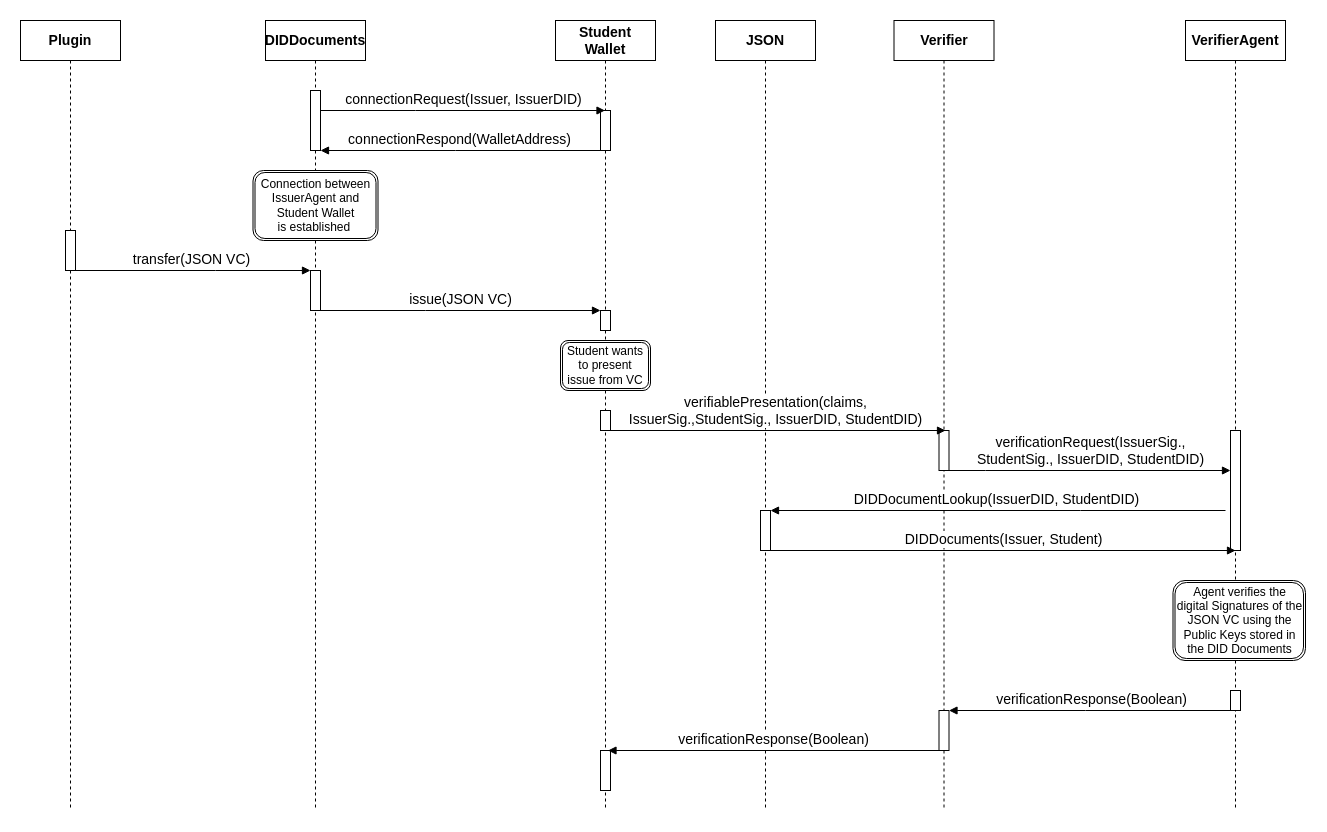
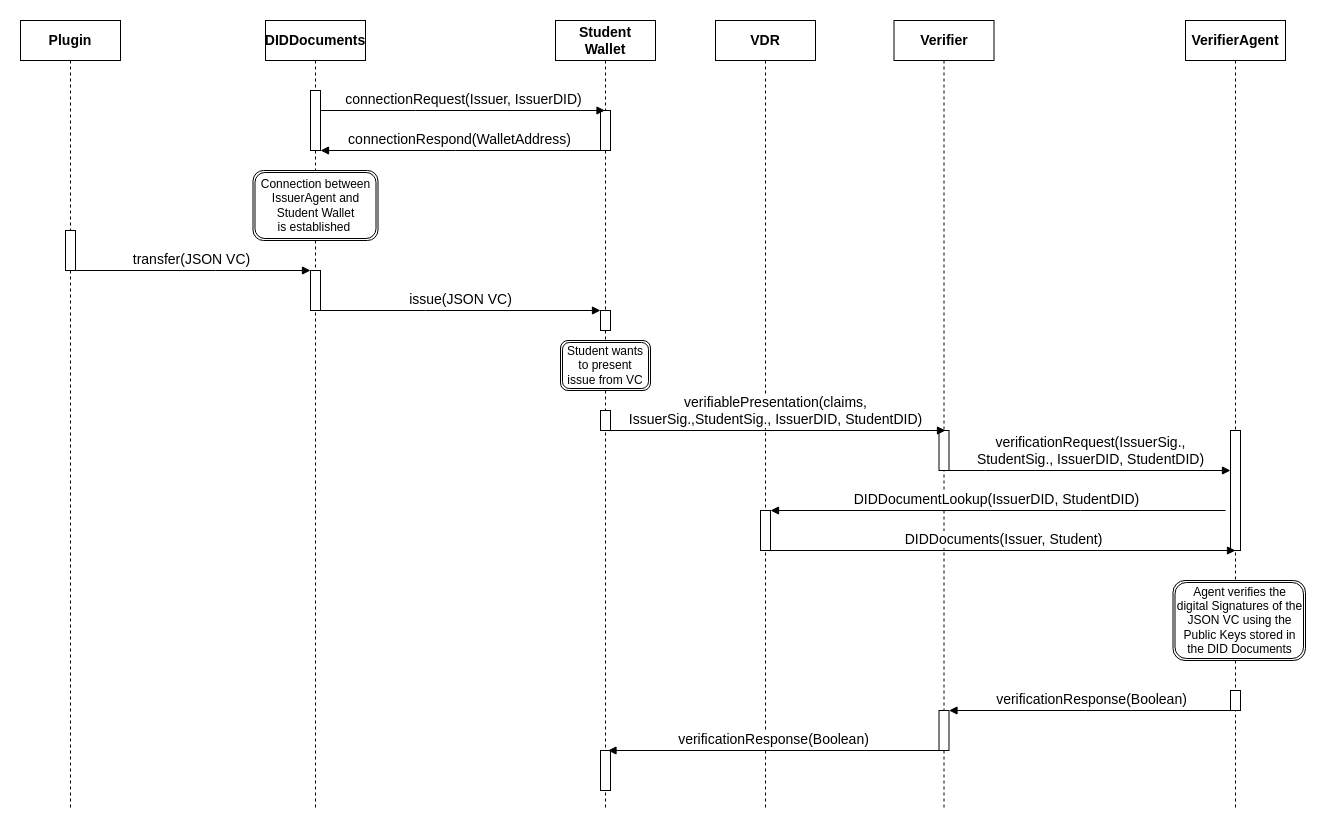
  <mxCell id="0" />
  <mxCell id="1" parent="0" />
  <mxCell id="2" value="&lt;font style=&quot;font-size: 14px;&quot;&gt;&lt;b&gt;Plugin&lt;/b&gt;&lt;/font&gt;" style="shape=umlLifeline;perimeter=lifelinePerimeter;whiteSpace=wrap;html=1;container=0;dropTarget=0;collapsible=0;recursiveResize=0;outlineConnect=0;portConstraint=eastwest;newEdgeStyle={&quot;edgeStyle&quot;:&quot;elbowEdgeStyle&quot;,&quot;elbow&quot;:&quot;vertical&quot;,&quot;curved&quot;:0,&quot;rounded&quot;:0};size=40;" parent="1" vertex="1"><mxGeometry x="20" y="20" width="100" height="790" as="geometry" /></mxCell>
  <mxCell id="3" value="" style="html=1;points=[];perimeter=orthogonalPerimeter;outlineConnect=0;targetShapes=umlLifeline;portConstraint=eastwest;newEdgeStyle={&quot;edgeStyle&quot;:&quot;elbowEdgeStyle&quot;,&quot;elbow&quot;:&quot;vertical&quot;,&quot;curved&quot;:0,&quot;rounded&quot;:0};" parent="2" vertex="1"><mxGeometry x="45" y="210" width="10" height="40" as="geometry" /></mxCell>
  <mxCell id="4" value="&lt;font style=&quot;font-size: 14px;&quot;&gt;&lt;b&gt;DIDDocuments&lt;/b&gt;&lt;/font&gt;" style="shape=umlLifeline;perimeter=lifelinePerimeter;whiteSpace=wrap;html=1;container=0;dropTarget=0;collapsible=0;recursiveResize=0;outlineConnect=0;portConstraint=eastwest;newEdgeStyle={&quot;edgeStyle&quot;:&quot;elbowEdgeStyle&quot;,&quot;elbow&quot;:&quot;vertical&quot;,&quot;curved&quot;:0,&quot;rounded&quot;:0};" parent="1" vertex="1"><mxGeometry x="265" y="20" width="100" height="790" as="geometry" /></mxCell>
  <mxCell id="5" value="" style="html=1;points=[];perimeter=orthogonalPerimeter;outlineConnect=0;targetShapes=umlLifeline;portConstraint=eastwest;newEdgeStyle={&quot;edgeStyle&quot;:&quot;elbowEdgeStyle&quot;,&quot;elbow&quot;:&quot;vertical&quot;,&quot;curved&quot;:0,&quot;rounded&quot;:0};" parent="4" vertex="1"><mxGeometry x="45" y="250" width="10" height="40" as="geometry" /></mxCell>
  <mxCell id="6" value="" style="html=1;points=[];perimeter=orthogonalPerimeter;outlineConnect=0;targetShapes=umlLifeline;portConstraint=eastwest;newEdgeStyle={&quot;edgeStyle&quot;:&quot;elbowEdgeStyle&quot;,&quot;elbow&quot;:&quot;vertical&quot;,&quot;curved&quot;:0,&quot;rounded&quot;:0};" vertex="1" parent="4"><mxGeometry x="45" y="70" width="10" height="60" as="geometry" /></mxCell>
  <mxCell id="7" value="&lt;font style=&quot;font-size: 14px;&quot;&gt;&lt;b&gt;Student&lt;br&gt;Wallet&lt;br&gt;&lt;/b&gt;&lt;/font&gt;" style="shape=umlLifeline;perimeter=lifelinePerimeter;whiteSpace=wrap;html=1;container=0;dropTarget=0;collapsible=0;recursiveResize=0;outlineConnect=0;portConstraint=eastwest;newEdgeStyle={&quot;edgeStyle&quot;:&quot;elbowEdgeStyle&quot;,&quot;elbow&quot;:&quot;vertical&quot;,&quot;curved&quot;:0,&quot;rounded&quot;:0};" parent="1" vertex="1"><mxGeometry x="555" y="20" width="100" height="790" as="geometry" /></mxCell>
  <mxCell id="8" value="" style="html=1;points=[];perimeter=orthogonalPerimeter;outlineConnect=0;targetShapes=umlLifeline;portConstraint=eastwest;newEdgeStyle={&quot;edgeStyle&quot;:&quot;elbowEdgeStyle&quot;,&quot;elbow&quot;:&quot;vertical&quot;,&quot;curved&quot;:0,&quot;rounded&quot;:0};" parent="7" vertex="1"><mxGeometry x="45" y="290" width="10" height="20" as="geometry" /></mxCell>
  <mxCell id="9" value="" style="html=1;points=[];perimeter=orthogonalPerimeter;outlineConnect=0;targetShapes=umlLifeline;portConstraint=eastwest;newEdgeStyle={&quot;edgeStyle&quot;:&quot;elbowEdgeStyle&quot;,&quot;elbow&quot;:&quot;vertical&quot;,&quot;curved&quot;:0,&quot;rounded&quot;:0};" vertex="1" parent="7"><mxGeometry x="45" y="90" width="10" height="40" as="geometry" /></mxCell>
  <mxCell id="10" value="" style="html=1;points=[];perimeter=orthogonalPerimeter;outlineConnect=0;targetShapes=umlLifeline;portConstraint=eastwest;newEdgeStyle={&quot;edgeStyle&quot;:&quot;elbowEdgeStyle&quot;,&quot;elbow&quot;:&quot;vertical&quot;,&quot;curved&quot;:0,&quot;rounded&quot;:0};" vertex="1" parent="7"><mxGeometry x="45" y="390" width="10" height="20" as="geometry" /></mxCell>
  <mxCell id="11" value="" style="html=1;points=[];perimeter=orthogonalPerimeter;outlineConnect=0;targetShapes=umlLifeline;portConstraint=eastwest;newEdgeStyle={&quot;edgeStyle&quot;:&quot;elbowEdgeStyle&quot;,&quot;elbow&quot;:&quot;vertical&quot;,&quot;curved&quot;:0,&quot;rounded&quot;:0};" vertex="1" parent="7"><mxGeometry x="45" y="730" width="10" height="40" as="geometry" /></mxCell>
  <mxCell id="12" value="&lt;font style=&quot;font-size: 14px;&quot;&gt;&lt;b&gt;Verifier&lt;/b&gt;&lt;/font&gt;" style="shape=umlLifeline;perimeter=lifelinePerimeter;whiteSpace=wrap;html=1;container=0;dropTarget=0;collapsible=0;recursiveResize=0;outlineConnect=0;portConstraint=eastwest;newEdgeStyle={&quot;edgeStyle&quot;:&quot;elbowEdgeStyle&quot;,&quot;elbow&quot;:&quot;vertical&quot;,&quot;curved&quot;:0,&quot;rounded&quot;:0};" parent="1" vertex="1"><mxGeometry x="893.5" y="20" width="100" height="790" as="geometry" /></mxCell>
  <mxCell id="13" value="" style="html=1;points=[];perimeter=orthogonalPerimeter;outlineConnect=0;targetShapes=umlLifeline;portConstraint=eastwest;newEdgeStyle={&quot;edgeStyle&quot;:&quot;elbowEdgeStyle&quot;,&quot;elbow&quot;:&quot;vertical&quot;,&quot;curved&quot;:0,&quot;rounded&quot;:0};" parent="12" vertex="1"><mxGeometry x="45" y="410" width="10" height="40" as="geometry" /></mxCell>
  <mxCell id="14" value="" style="html=1;points=[];perimeter=orthogonalPerimeter;outlineConnect=0;targetShapes=umlLifeline;portConstraint=eastwest;newEdgeStyle={&quot;edgeStyle&quot;:&quot;elbowEdgeStyle&quot;,&quot;elbow&quot;:&quot;vertical&quot;,&quot;curved&quot;:0,&quot;rounded&quot;:0};" vertex="1" parent="12"><mxGeometry x="45" y="690" width="10" height="40" as="geometry" /></mxCell>
  <mxCell id="15" value="&lt;font style=&quot;font-size: 14px;&quot;&gt;&lt;b&gt;VerifierAgent&lt;/b&gt;&lt;/font&gt;" style="shape=umlLifeline;perimeter=lifelinePerimeter;whiteSpace=wrap;html=1;container=0;dropTarget=0;collapsible=0;recursiveResize=0;outlineConnect=0;portConstraint=eastwest;newEdgeStyle={&quot;edgeStyle&quot;:&quot;elbowEdgeStyle&quot;,&quot;elbow&quot;:&quot;vertical&quot;,&quot;curved&quot;:0,&quot;rounded&quot;:0};" parent="1" vertex="1"><mxGeometry x="1185" y="20" width="100" height="790" as="geometry" /></mxCell>
  <mxCell id="16" value="" style="html=1;points=[];perimeter=orthogonalPerimeter;outlineConnect=0;targetShapes=umlLifeline;portConstraint=eastwest;newEdgeStyle={&quot;edgeStyle&quot;:&quot;elbowEdgeStyle&quot;,&quot;elbow&quot;:&quot;vertical&quot;,&quot;curved&quot;:0,&quot;rounded&quot;:0};" parent="15" vertex="1"><mxGeometry x="45" y="410" width="10" height="120" as="geometry" /></mxCell>
  <mxCell id="17" value="" style="html=1;points=[];perimeter=orthogonalPerimeter;outlineConnect=0;targetShapes=umlLifeline;portConstraint=eastwest;newEdgeStyle={&quot;edgeStyle&quot;:&quot;elbowEdgeStyle&quot;,&quot;elbow&quot;:&quot;vertical&quot;,&quot;curved&quot;:0,&quot;rounded&quot;:0};" vertex="1" parent="15"><mxGeometry x="45" y="670" width="10" height="20" as="geometry" /></mxCell>
  <mxCell id="18" value="&lt;font style=&quot;font-size: 14px;&quot;&gt;transfer(JSON VC)&lt;/font&gt;" style="html=1;verticalAlign=bottom;endArrow=block;edgeStyle=elbowEdgeStyle;elbow=horizontal;curved=0;rounded=0;" parent="1" source="2" target="5" edge="1"><mxGeometry x="0.005" width="80" relative="1" as="geometry"><mxPoint x="75" y="230" as="sourcePoint" /><mxPoint x="294.5" y="230" as="targetPoint" /><mxPoint as="offset" /><Array as="points"><mxPoint x="215" y="270" /></Array></mxGeometry></mxCell>
- <mxCell id="19" value="&lt;span style=&quot;font-size: 14px;&quot;&gt;&lt;b&gt;JSON&lt;/b&gt;&lt;/span&gt;" style="shape=umlLifeline;perimeter=lifelinePerimeter;whiteSpace=wrap;html=1;container=0;dropTarget=0;collapsible=0;recursiveResize=0;outlineConnect=0;portConstraint=eastwest;newEdgeStyle={&quot;edgeStyle&quot;:&quot;elbowEdgeStyle&quot;,&quot;elbow&quot;:&quot;vertical&quot;,&quot;curved&quot;:0,&quot;rounded&quot;:0};" parent="1" vertex="1"><mxGeometry x="715" y="20" width="100" height="790" as="geometry" /></mxCell>
+ <mxCell id="19" value="&lt;span style=&quot;font-size: 14px;&quot;&gt;&lt;b&gt;VDR&lt;/b&gt;&lt;/span&gt;" style="shape=umlLifeline;perimeter=lifelinePerimeter;whiteSpace=wrap;html=1;container=0;dropTarget=0;collapsible=0;recursiveResize=0;outlineConnect=0;portConstraint=eastwest;newEdgeStyle={&quot;edgeStyle&quot;:&quot;elbowEdgeStyle&quot;,&quot;elbow&quot;:&quot;vertical&quot;,&quot;curved&quot;:0,&quot;rounded&quot;:0};" parent="1" vertex="1"><mxGeometry x="715" y="20" width="100" height="790" as="geometry" /></mxCell>
  <mxCell id="20" value="" style="html=1;points=[];perimeter=orthogonalPerimeter;outlineConnect=0;targetShapes=umlLifeline;portConstraint=eastwest;newEdgeStyle={&quot;edgeStyle&quot;:&quot;elbowEdgeStyle&quot;,&quot;elbow&quot;:&quot;vertical&quot;,&quot;curved&quot;:0,&quot;rounded&quot;:0};" vertex="1" parent="19"><mxGeometry x="45" y="490" width="10" height="40" as="geometry" /></mxCell>
  <mxCell id="21" value="&lt;span style=&quot;font-size: 14px;&quot;&gt;issue(JSON VC)&lt;/span&gt;" style="html=1;verticalAlign=bottom;endArrow=block;edgeStyle=elbowEdgeStyle;elbow=vertical;curved=0;rounded=0;" parent="1" source="5" edge="1" target="8"><mxGeometry width="80" relative="1" as="geometry"><mxPoint x="325" y="270" as="sourcePoint" /><mxPoint y="270" as="targetPoint" x="545" /><Array as="points"><mxPoint x="425" y="310" /></Array></mxGeometry></mxCell>
  <mxCell id="22" value="&lt;span style=&quot;font-size: 14px;&quot;&gt;verifiablePresentation(claims, &lt;br&gt;IssuerSig.,StudentSig., IssuerDID, StudentDID)&lt;/span&gt;" style="html=1;verticalAlign=bottom;endArrow=block;edgeStyle=elbowEdgeStyle;elbow=vertical;curved=0;rounded=0;" parent="1" edge="1"><mxGeometry x="0.495" width="80" relative="1" as="geometry"><mxPoint x="938.5" y="430" as="sourcePoint" /><mxPoint x="945" y="430" as="targetPoint" /><Array as="points"><mxPoint x="605" y="430" /></Array><mxPoint as="offset" /></mxGeometry></mxCell>
  <mxCell id="23" value="&lt;font style=&quot;font-size: 14px;&quot;&gt;verificationRequest(IssuerSig., &lt;br&gt;StudentSig., IssuerDID, StudentDID)&lt;br&gt;&lt;/font&gt;" style="html=1;verticalAlign=bottom;endArrow=block;edgeStyle=elbowEdgeStyle;elbow=vertical;curved=0;rounded=0;exitX=1;exitY=1;exitDx=0;exitDy=0;exitPerimeter=0;" parent="1" target="16" edge="1"><mxGeometry width="80" relative="1" as="geometry"><mxPoint x="948.5" y="470" as="sourcePoint" /><mxPoint x="1190" y="470" as="targetPoint" /><Array as="points"><mxPoint x="985" y="470" /><mxPoint x="1065" y="450" /></Array></mxGeometry></mxCell>
  <mxCell id="24" value="&lt;span style=&quot;font-size: 14px;&quot;&gt;connectionRequest(Issuer, IssuerDID)&lt;/span&gt;" style="html=1;verticalAlign=bottom;endArrow=block;edgeStyle=elbowEdgeStyle;elbow=vertical;curved=0;rounded=0;" edge="1" parent="1" source="6" target="7"><mxGeometry x="0.005" width="80" relative="1" as="geometry"><mxPoint x="325" y="110" as="sourcePoint" /><mxPoint x="530" y="110" as="targetPoint" /><mxPoint as="offset" /><Array as="points"><mxPoint x="415" y="110" /></Array></mxGeometry></mxCell>
  <mxCell id="25" value="&lt;font style=&quot;font-size: 14px;&quot;&gt;connectionRespond(WalletAddress)&lt;/font&gt;" style="html=1;verticalAlign=bottom;endArrow=block;edgeStyle=elbowEdgeStyle;elbow=horizontal;curved=0;rounded=0;" edge="1" parent="1" source="9" target="6"><mxGeometry x="0.005" width="80" relative="1" as="geometry"><mxPoint x="555" y="150" as="sourcePoint" /><mxPoint x="325" y="150" as="targetPoint" /><mxPoint as="offset" /><Array as="points"><mxPoint x="455" y="150" /></Array></mxGeometry></mxCell>
  <mxCell id="26" value="Connection between IssuerAgent and Student Wallet&lt;br&gt;is established&amp;nbsp;" style="shape=ext;double=1;rounded=1;whiteSpace=wrap;html=1;" vertex="1" parent="1"><mxGeometry x="252.5" y="170" width="125" height="70" as="geometry" /></mxCell>
  <mxCell id="27" value="&lt;font style=&quot;font-size: 14px;&quot;&gt;DIDDocumentLookup(IssuerDID, StudentDID)&lt;/font&gt;" style="html=1;verticalAlign=bottom;endArrow=block;edgeStyle=elbowEdgeStyle;elbow=horizontal;curved=0;rounded=0;" edge="1" parent="1" target="20"><mxGeometry x="0.005" width="80" relative="1" as="geometry"><mxPoint x="1225" y="510" as="sourcePoint" /><mxPoint x="945" y="510" as="targetPoint" /><mxPoint as="offset" /><Array as="points"><mxPoint x="1080" y="510" /></Array></mxGeometry></mxCell>
  <mxCell id="28" value="Student wants to present issue from VC" style="shape=ext;double=1;rounded=1;whiteSpace=wrap;html=1;" vertex="1" parent="1"><mxGeometry x="560" y="340" width="90" height="50" as="geometry" /></mxCell>
  <mxCell id="29" value="&lt;font style=&quot;font-size: 14px;&quot;&gt;DIDDocuments(Issuer, Student)&lt;br&gt;&lt;/font&gt;" style="html=1;verticalAlign=bottom;endArrow=block;edgeStyle=elbowEdgeStyle;elbow=vertical;curved=0;rounded=0;entryX=0.5;entryY=1;entryDx=0;entryDy=0;entryPerimeter=0;" edge="1" parent="1" source="20" target="16"><mxGeometry width="80" relative="1" as="geometry"><mxPoint x="775" y="550" as="sourcePoint" /><mxPoint x="1056.5" y="550" as="targetPoint" /><Array as="points"><mxPoint x="811.5" y="550" /><mxPoint x="891.5" y="530" /></Array></mxGeometry></mxCell>
  <mxCell id="30" value="Agent verifies the digital Signatures of the JSON VC using the Public Keys stored in the DID Documents" style="shape=ext;double=1;rounded=1;whiteSpace=wrap;html=1;" vertex="1" parent="1"><mxGeometry x="1172.5" y="580" width="132.5" height="80" as="geometry" /></mxCell>
  <mxCell id="31" value="&lt;font style=&quot;font-size: 14px;&quot;&gt;verificationResponse(Boolean)&lt;/font&gt;" style="html=1;verticalAlign=bottom;endArrow=block;edgeStyle=elbowEdgeStyle;elbow=horizontal;curved=0;rounded=0;" edge="1" parent="1" target="14"><mxGeometry x="0.005" width="80" relative="1" as="geometry"><mxPoint x="1235" y="710" as="sourcePoint" /><mxPoint x="955" y="710" as="targetPoint" /><mxPoint as="offset" /><Array as="points"><mxPoint x="1085" y="710" /></Array></mxGeometry></mxCell>
  <mxCell id="32" value="&lt;font style=&quot;font-size: 14px;&quot;&gt;verificationResponse(Boolean)&lt;/font&gt;" style="html=1;verticalAlign=bottom;endArrow=block;edgeStyle=elbowEdgeStyle;elbow=horizontal;curved=0;rounded=0;" edge="1" parent="1" source="14"><mxGeometry x="0.005" width="80" relative="1" as="geometry"><mxPoint x="893.5" y="750" as="sourcePoint" /><mxPoint x="607.5" y="750" as="targetPoint" /><mxPoint as="offset" /><Array as="points"><mxPoint x="743.5" y="750" /></Array></mxGeometry></mxCell>
